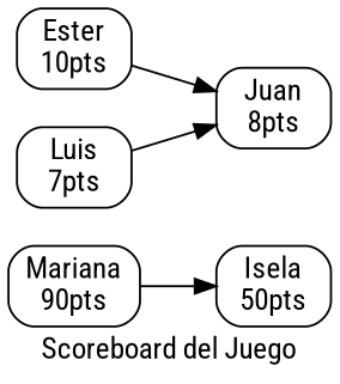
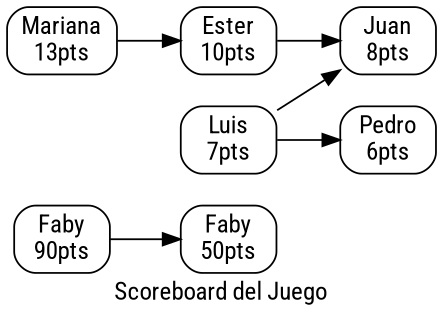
  digraph {
    fontname="Roboto Condensed"
    label="Scoreboard del Juego"
    rankdir=LR
    node [fontname="Roboto Condensed" shape=box style=rounded]
    edge [fontname="Roboto Condensed"]
-   n1 [label="Mariana\n90pts"]
-   n2 [label="Isela\n50pts"]
+   n1 [label="Faby\n90pts"]
+   n2 [label="Faby\n50pts"]
+   n3 [label="Mariana\n13pts"]
    n4 [label="Ester\n10pts"]
    n5 [label="Juan\n8pts"]
    n6 [label="Luis\n7pts"]
+   n7 [label="Pedro\n6pts"]
    n1 -> n2
+   n3 -> n4
    n4 -> n5
    n6 -> n5
+   n6 -> n7
  }
